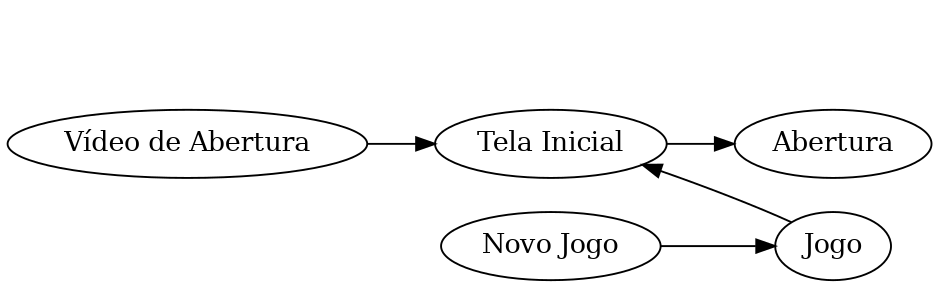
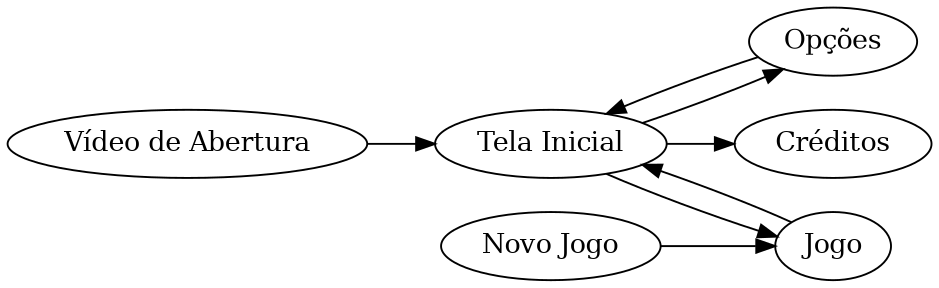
  digraph {
    rankdir=LR
    "Vídeo de Abertura"
    "Tela Inicial"
-   "Créditos" [label=Abertura]
+   "Opções"
+   "Créditos"
    Jogo
    "Novo Jogo"
    "Vídeo de Abertura" -> "Tela Inicial"
+   "Tela Inicial" -> "Opções"
    "Tela Inicial" -> "Créditos"
+   "Tela Inicial" -> Jogo
+   "Opções" -> "Tela Inicial"
    Jogo -> "Tela Inicial"
    "Novo Jogo" -> Jogo
  }
